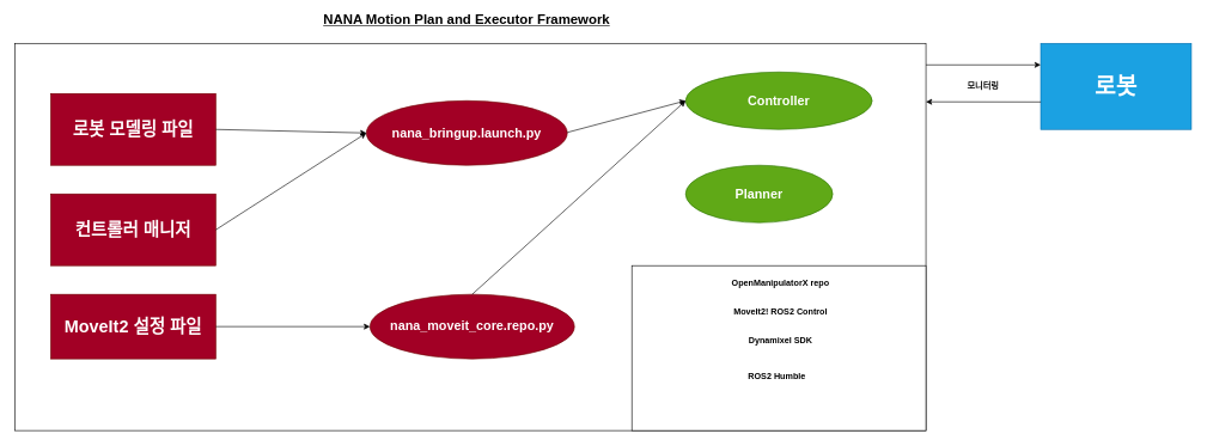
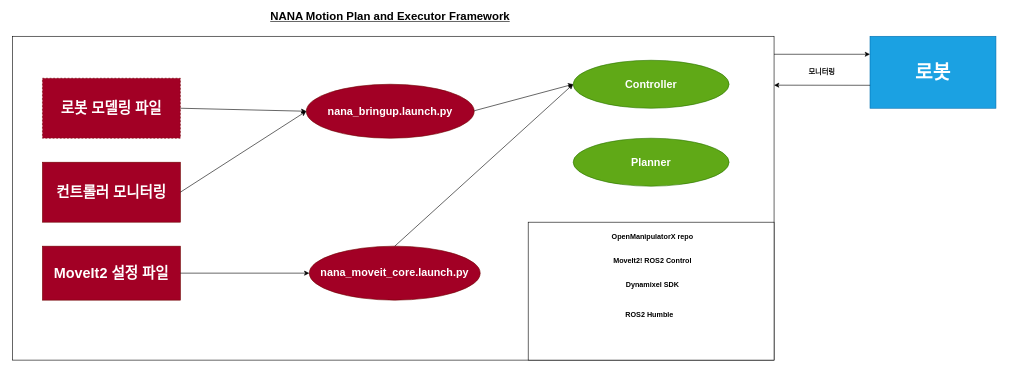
  <mxCell id="0" />
  <mxCell id="1" parent="0" />
  <mxCell id="2" value="" style="whiteSpace=wrap;html=1;" vertex="1" parent="1"><mxGeometry x="20" y="60" width="1270" height="540" as="geometry" /></mxCell>
  <mxCell id="3" value="&lt;b&gt;&lt;font style=&quot;font-size: 19px;&quot;&gt;NANA Motion Plan and Executor Framework&lt;/font&gt;&lt;/b&gt;" style="text;strokeColor=none;align=center;fillColor=none;html=1;verticalAlign=middle;whiteSpace=wrap;rounded=0;fontStyle=4" vertex="1" parent="1"><mxGeometry x="20" y="20" width="1260" height="15.25" as="geometry" /></mxCell>
- <mxCell id="4" value="&lt;b&gt;&lt;font style=&quot;font-size: 24px;&quot;&gt;로봇 모델링 파일&lt;/font&gt;&lt;/b&gt;" style="whiteSpace=wrap;html=1;fillColor=#a20025;fontColor=#ffffff;strokeColor=#6F0000;" vertex="1" parent="1"><mxGeometry x="70" y="130" width="230" height="100" as="geometry" /></mxCell>
- <mxCell id="5" value="&lt;span style=&quot;font-size: 24px;&quot;&gt;&lt;b&gt;컨트롤러 매니저&lt;/b&gt;&lt;/span&gt;" style="whiteSpace=wrap;html=1;fillColor=#a20025;fontColor=#ffffff;strokeColor=#6F0000;" vertex="1" parent="1"><mxGeometry x="70" y="270" width="230" height="100" as="geometry" /></mxCell>
+ <mxCell id="4" value="&lt;b&gt;&lt;font style=&quot;font-size: 24px;&quot;&gt;로봇 모델링 파일&lt;/font&gt;&lt;/b&gt;" style="whiteSpace=wrap;html=1;fillColor=#a20025;fontColor=#ffffff;strokeColor=#6F0000;dashed=1;" vertex="1" parent="1"><mxGeometry x="70" y="130" width="230" height="100" as="geometry" /></mxCell>
+ <mxCell id="5" value="&lt;span style=&quot;font-size: 24px;&quot;&gt;&lt;b&gt;컨트롤러 모니터링&lt;/b&gt;&lt;/span&gt;" style="whiteSpace=wrap;html=1;fillColor=#a20025;fontColor=#ffffff;strokeColor=#6F0000;" vertex="1" parent="1"><mxGeometry x="70" y="270" width="230" height="100" as="geometry" /></mxCell>
  <mxCell id="6" value="&lt;font style=&quot;font-size: 24px;&quot;&gt;&lt;b&gt;MoveIt2 설정 파일&lt;/b&gt;&lt;/font&gt;" style="whiteSpace=wrap;html=1;fillColor=#a20025;fontColor=#ffffff;strokeColor=#6F0000;" vertex="1" parent="1"><mxGeometry x="70" y="410" width="230" height="90" as="geometry" /></mxCell>
  <mxCell id="7" value="&lt;b&gt;&lt;font style=&quot;font-size: 18px;&quot;&gt;nana_bringup.launch.py&lt;/font&gt;&lt;/b&gt;" style="ellipse;whiteSpace=wrap;html=1;fillColor=#a20025;fontColor=#ffffff;strokeColor=#6F0000;" vertex="1" parent="1"><mxGeometry x="510" y="140" width="280" height="90" as="geometry" /></mxCell>
  <mxCell id="8" value="" style="edgeStyle=none;orthogonalLoop=1;jettySize=auto;html=1;rounded=0;exitX=1;exitY=0.5;exitDx=0;exitDy=0;entryX=0;entryY=0.5;entryDx=0;entryDy=0;" edge="1" parent="1" source="4" target="7"><mxGeometry width="80" relative="1" as="geometry"><mxPoint x="500" y="310" as="sourcePoint" /><mxPoint x="580" y="310" as="targetPoint" /><Array as="points" /></mxGeometry></mxCell>
- <mxCell id="9" value="&lt;b&gt;&lt;font style=&quot;font-size: 18px;&quot;&gt;nana_moveit_core.repo.py&lt;/font&gt;&lt;/b&gt;" style="ellipse;whiteSpace=wrap;html=1;fillColor=#a20025;fontColor=#ffffff;strokeColor=#6F0000;" vertex="1" parent="1"><mxGeometry x="515" y="410" width="285" height="90" as="geometry" /></mxCell>
+ <mxCell id="9" value="&lt;b&gt;&lt;font style=&quot;font-size: 18px;&quot;&gt;nana_moveit_core.launch.py&lt;/font&gt;&lt;/b&gt;" style="ellipse;whiteSpace=wrap;html=1;fillColor=#a20025;fontColor=#ffffff;strokeColor=#6F0000;" vertex="1" parent="1"><mxGeometry x="515" y="410" width="285" height="90" as="geometry" /></mxCell>
  <mxCell id="10" value="" style="edgeStyle=none;orthogonalLoop=1;jettySize=auto;html=1;rounded=0;entryX=0;entryY=0.5;entryDx=0;entryDy=0;" edge="1" parent="1" target="9"><mxGeometry width="80" relative="1" as="geometry"><mxPoint x="300" y="455" as="sourcePoint" /><mxPoint x="500" y="460" as="targetPoint" /><Array as="points" /></mxGeometry></mxCell>
  <mxCell id="11" value="" style="edgeStyle=none;orthogonalLoop=1;jettySize=auto;html=1;rounded=0;entryX=0;entryY=0.5;entryDx=0;entryDy=0;exitX=1;exitY=0.5;exitDx=0;exitDy=0;" edge="1" parent="1" source="5" target="7"><mxGeometry width="80" relative="1" as="geometry"><mxPoint x="310" y="319.41" as="sourcePoint" /><mxPoint x="390" y="319.41" as="targetPoint" /><Array as="points" /></mxGeometry></mxCell>
  <mxCell id="12" value="&lt;span style=&quot;font-size: 18px;&quot;&gt;&lt;b&gt;Controller&lt;/b&gt;&lt;/span&gt;" style="ellipse;whiteSpace=wrap;html=1;fillColor=#60a917;fontColor=#ffffff;strokeColor=#2D7600;" vertex="1" parent="1"><mxGeometry x="955" y="100" width="260" height="80" as="geometry" /></mxCell>
- <mxCell id="13" value="&lt;font style=&quot;font-size: 18px;&quot;&gt;Planner&lt;/font&gt;" style="ellipse;whiteSpace=wrap;html=1;fontStyle=1;fillColor=#60a917;fontColor=#ffffff;strokeColor=#2D7600;" vertex="1" parent="1"><mxGeometry x="955" y="230" width="205" height="80" as="geometry" /></mxCell>
+ <mxCell id="13" value="&lt;font style=&quot;font-size: 18px;&quot;&gt;Planner&lt;/font&gt;" style="ellipse;whiteSpace=wrap;html=1;fontStyle=1;fillColor=#60a917;fontColor=#ffffff;strokeColor=#2D7600;" vertex="1" parent="1"><mxGeometry x="955" y="230" width="260" height="80" as="geometry" /></mxCell>
  <mxCell id="14" value="" style="whiteSpace=wrap;html=1;" vertex="1" parent="1"><mxGeometry x="880" y="370" width="410" height="230" as="geometry" /></mxCell>
  <mxCell id="15" value="&lt;font style=&quot;font-size: 32px;&quot;&gt;&lt;b&gt;로봇&lt;/b&gt;&lt;/font&gt;" style="whiteSpace=wrap;html=1;fillColor=#1ba1e2;fontColor=#ffffff;strokeColor=#006EAF;" vertex="1" parent="1"><mxGeometry x="1450" y="60" width="210" height="120" as="geometry" /></mxCell>
  <mxCell id="16" value="" style="edgeStyle=none;orthogonalLoop=1;jettySize=auto;html=1;rounded=0;entryX=0;entryY=0.25;entryDx=0;entryDy=0;" edge="1" parent="1" target="15"><mxGeometry width="80" relative="1" as="geometry"><mxPoint x="1290" y="90" as="sourcePoint" /><mxPoint x="1370" y="90" as="targetPoint" /><Array as="points" /></mxGeometry></mxCell>
  <mxCell id="17" value="" style="edgeStyle=none;orthogonalLoop=1;jettySize=auto;html=1;rounded=0;entryX=1;entryY=0.151;entryDx=0;entryDy=0;entryPerimeter=0;exitX=0.001;exitY=0.681;exitDx=0;exitDy=0;exitPerimeter=0;" edge="1" parent="1" source="15" target="2"><mxGeometry width="80" relative="1" as="geometry"><mxPoint x="1350" y="228.33" as="sourcePoint" /><mxPoint x="1510" y="228.33" as="targetPoint" /><Array as="points" /></mxGeometry></mxCell>
  <mxCell id="18" value="&lt;b&gt;모니터링&lt;/b&gt;" style="text;strokeColor=none;align=center;fillColor=none;html=1;verticalAlign=middle;whiteSpace=wrap;rounded=0;" vertex="1" parent="1"><mxGeometry x="1340" y="105" width="60" height="30" as="geometry" /></mxCell>
  <mxCell id="19" value="" style="edgeStyle=none;orthogonalLoop=1;jettySize=auto;html=1;rounded=0;entryX=0;entryY=0.5;entryDx=0;entryDy=0;" edge="1" parent="1" target="12"><mxGeometry width="80" relative="1" as="geometry"><mxPoint x="790" y="184.23" as="sourcePoint" /><mxPoint x="870" y="184.23" as="targetPoint" /><Array as="points" /></mxGeometry></mxCell>
  <mxCell id="20" value="" style="edgeStyle=none;orthogonalLoop=1;jettySize=auto;html=1;rounded=0;entryX=0;entryY=0.5;entryDx=0;entryDy=0;exitX=0.5;exitY=0;exitDx=0;exitDy=0;" edge="1" parent="1" source="9" target="12"><mxGeometry width="80" relative="1" as="geometry"><mxPoint x="720" y="290" as="sourcePoint" /><mxPoint x="800" y="290" as="targetPoint" /><Array as="points" /></mxGeometry></mxCell>
  <mxCell id="21" value="&lt;b&gt;OpenManipulatorX repo&lt;/b&gt;" style="text;strokeColor=none;align=center;fillColor=none;html=1;verticalAlign=middle;whiteSpace=wrap;rounded=0;" vertex="1" parent="1"><mxGeometry x="895" y="380" width="385" height="30" as="geometry" /></mxCell>
  <mxCell id="22" value="&lt;b&gt;MoveIt2! ROS2 Control&lt;/b&gt;" style="text;strokeColor=none;align=center;fillColor=none;html=1;verticalAlign=middle;whiteSpace=wrap;rounded=0;" vertex="1" parent="1"><mxGeometry x="895" y="420" width="385" height="30" as="geometry" /></mxCell>
  <mxCell id="23" value="&lt;b&gt;Dynamixel SDK&lt;/b&gt;" style="text;strokeColor=none;align=center;fillColor=none;html=1;verticalAlign=middle;whiteSpace=wrap;rounded=0;" vertex="1" parent="1"><mxGeometry x="895" y="460" width="385" height="30" as="geometry" /></mxCell>
  <mxCell id="24" value="&lt;b&gt;ROS2 Humble&lt;/b&gt;" style="text;strokeColor=none;align=center;fillColor=none;html=1;verticalAlign=middle;whiteSpace=wrap;rounded=0;" vertex="1" parent="1"><mxGeometry x="890" y="510" width="385" height="30" as="geometry" /></mxCell>
